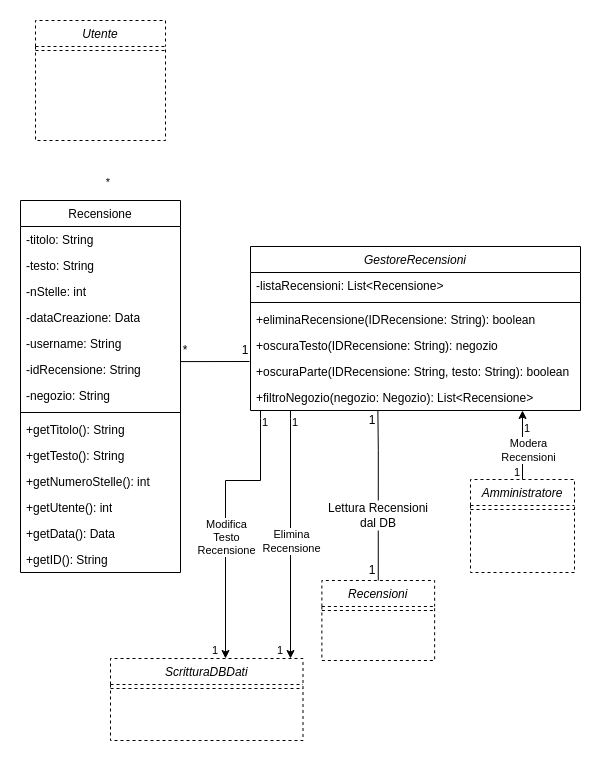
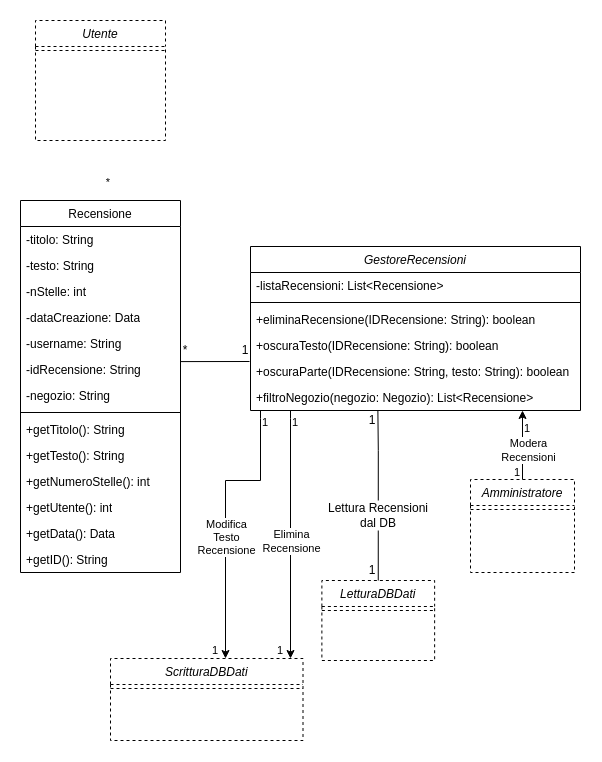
  <mxCell id="0" />
  <mxCell id="1" parent="0" />
  <mxCell id="2" value="Amministratore" style="swimlane;fontStyle=2;align=center;verticalAlign=top;childLayout=stackLayout;horizontal=1;startSize=26;horizontalStack=0;resizeParent=1;resizeLast=0;collapsible=1;marginBottom=0;rounded=0;shadow=0;strokeWidth=1;dashed=1;" parent="1" vertex="1"><mxGeometry x="470" y="479" width="104" height="93" as="geometry"><mxRectangle x="960" y="120" width="160" height="26" as="alternateBounds" /></mxGeometry></mxCell>
  <mxCell id="3" value="" style="line;html=1;strokeWidth=1;align=left;verticalAlign=middle;spacingTop=-1;spacingLeft=3;spacingRight=3;rotatable=0;labelPosition=right;points=[];portConstraint=eastwest;dashed=1;" parent="2" vertex="1"><mxGeometry y="26" width="104" height="8" as="geometry" /></mxCell>
  <mxCell id="4" value="Recensione" style="swimlane;fontStyle=0;align=center;verticalAlign=top;childLayout=stackLayout;horizontal=1;startSize=26;horizontalStack=0;resizeParent=1;resizeLast=0;collapsible=1;marginBottom=0;rounded=0;shadow=0;strokeWidth=1;" parent="1" vertex="1"><mxGeometry x="20" y="200" width="160" height="372" as="geometry"><mxRectangle x="340" y="380" width="170" height="26" as="alternateBounds" /></mxGeometry></mxCell>
  <mxCell id="5" value="-titolo: String" style="text;align=left;verticalAlign=top;spacingLeft=4;spacingRight=4;overflow=hidden;rotatable=0;points=[[0,0.5],[1,0.5]];portConstraint=eastwest;" parent="4" vertex="1"><mxGeometry y="26" width="160" height="26" as="geometry" /></mxCell>
  <mxCell id="6" value="-testo: String" style="text;strokeColor=none;fillColor=none;align=left;verticalAlign=top;spacingLeft=4;spacingRight=4;overflow=hidden;rotatable=0;points=[[0,0.5],[1,0.5]];portConstraint=eastwest;whiteSpace=wrap;html=1;" parent="4" vertex="1"><mxGeometry y="52" width="160" height="26" as="geometry" /></mxCell>
  <mxCell id="7" value="-nStelle: int" style="text;strokeColor=none;fillColor=none;align=left;verticalAlign=top;spacingLeft=4;spacingRight=4;overflow=hidden;rotatable=0;points=[[0,0.5],[1,0.5]];portConstraint=eastwest;whiteSpace=wrap;html=1;" parent="4" vertex="1"><mxGeometry y="78" width="160" height="26" as="geometry" /></mxCell>
  <mxCell id="8" value="-dataCreazione: Data" style="text;strokeColor=none;fillColor=none;align=left;verticalAlign=top;spacingLeft=4;spacingRight=4;overflow=hidden;rotatable=0;points=[[0,0.5],[1,0.5]];portConstraint=eastwest;whiteSpace=wrap;html=1;" parent="4" vertex="1"><mxGeometry y="104" width="160" height="26" as="geometry" /></mxCell>
  <mxCell id="9" value="-username: String" style="text;strokeColor=none;fillColor=none;align=left;verticalAlign=top;spacingLeft=4;spacingRight=4;overflow=hidden;rotatable=0;points=[[0,0.5],[1,0.5]];portConstraint=eastwest;whiteSpace=wrap;html=1;" parent="4" vertex="1"><mxGeometry y="130" width="160" height="26" as="geometry" /></mxCell>
  <mxCell id="10" value="-idRecensione: String" style="text;strokeColor=none;fillColor=none;align=left;verticalAlign=top;spacingLeft=4;spacingRight=4;overflow=hidden;rotatable=0;points=[[0,0.5],[1,0.5]];portConstraint=eastwest;whiteSpace=wrap;html=1;" parent="4" vertex="1"><mxGeometry y="156" width="160" height="26" as="geometry" /></mxCell>
  <mxCell id="11" value="-negozio: String" style="text;strokeColor=none;fillColor=none;align=left;verticalAlign=top;spacingLeft=4;spacingRight=4;overflow=hidden;rotatable=0;points=[[0,0.5],[1,0.5]];portConstraint=eastwest;whiteSpace=wrap;html=1;" parent="4" vertex="1"><mxGeometry y="182" width="160" height="26" as="geometry" /></mxCell>
  <mxCell id="12" value="" style="line;html=1;strokeWidth=1;align=left;verticalAlign=middle;spacingTop=-1;spacingLeft=3;spacingRight=3;rotatable=0;labelPosition=right;points=[];portConstraint=eastwest;" parent="4" vertex="1"><mxGeometry y="208" width="160" height="8" as="geometry" /></mxCell>
  <mxCell id="13" value="+getTitolo(): String" style="text;strokeColor=none;fillColor=none;align=left;verticalAlign=top;spacingLeft=4;spacingRight=4;overflow=hidden;rotatable=0;points=[[0,0.5],[1,0.5]];portConstraint=eastwest;whiteSpace=wrap;html=1;" parent="4" vertex="1"><mxGeometry y="216" width="160" height="26" as="geometry" /></mxCell>
  <mxCell id="14" value="+getTesto(): String" style="text;strokeColor=none;fillColor=none;align=left;verticalAlign=top;spacingLeft=4;spacingRight=4;overflow=hidden;rotatable=0;points=[[0,0.5],[1,0.5]];portConstraint=eastwest;whiteSpace=wrap;html=1;" parent="4" vertex="1"><mxGeometry y="242" width="160" height="26" as="geometry" /></mxCell>
  <mxCell id="15" value="+getNumeroStelle(): int" style="text;strokeColor=none;fillColor=none;align=left;verticalAlign=top;spacingLeft=4;spacingRight=4;overflow=hidden;rotatable=0;points=[[0,0.5],[1,0.5]];portConstraint=eastwest;whiteSpace=wrap;html=1;" parent="4" vertex="1"><mxGeometry y="268" width="160" height="26" as="geometry" /></mxCell>
  <mxCell id="16" value="+getUtente(): int" style="text;strokeColor=none;fillColor=none;align=left;verticalAlign=top;spacingLeft=4;spacingRight=4;overflow=hidden;rotatable=0;points=[[0,0.5],[1,0.5]];portConstraint=eastwest;whiteSpace=wrap;html=1;" parent="4" vertex="1"><mxGeometry y="294" width="160" height="26" as="geometry" /></mxCell>
  <mxCell id="17" value="+getData(): Data" style="text;strokeColor=none;fillColor=none;align=left;verticalAlign=top;spacingLeft=4;spacingRight=4;overflow=hidden;rotatable=0;points=[[0,0.5],[1,0.5]];portConstraint=eastwest;whiteSpace=wrap;html=1;" parent="4" vertex="1"><mxGeometry y="320" width="160" height="26" as="geometry" /></mxCell>
  <mxCell id="18" value="+getID(): String" style="text;strokeColor=none;fillColor=none;align=left;verticalAlign=top;spacingLeft=4;spacingRight=4;overflow=hidden;rotatable=0;points=[[0,0.5],[1,0.5]];portConstraint=eastwest;whiteSpace=wrap;html=1;" parent="4" vertex="1"><mxGeometry y="346" width="160" height="26" as="geometry" /></mxCell>
  <mxCell id="19" value="ScritturaDBDati" style="swimlane;fontStyle=2;align=center;verticalAlign=top;childLayout=stackLayout;horizontal=1;startSize=26;horizontalStack=0;resizeParent=1;resizeLast=0;collapsible=1;marginBottom=0;rounded=0;shadow=0;strokeWidth=1;dashed=1;" parent="1" vertex="1"><mxGeometry x="110" y="658" width="192.5" height="82" as="geometry"><mxRectangle x="960" y="120" width="160" height="26" as="alternateBounds" /></mxGeometry></mxCell>
  <mxCell id="20" value="" style="line;html=1;strokeWidth=1;align=left;verticalAlign=middle;spacingTop=-1;spacingLeft=3;spacingRight=3;rotatable=0;labelPosition=right;points=[];portConstraint=eastwest;dashed=1;" parent="19" vertex="1"><mxGeometry y="26" width="192.5" height="8" as="geometry" /></mxCell>
  <mxCell id="21" value="*" style="edgeLabel;resizable=0;html=1;align=right;verticalAlign=bottom;" parent="1" connectable="0" vertex="1"><mxGeometry x="110" y="190.333" as="geometry" /></mxCell>
  <mxCell id="22" value="GestoreRecensioni" style="swimlane;fontStyle=2;align=center;verticalAlign=top;childLayout=stackLayout;horizontal=1;startSize=26;horizontalStack=0;resizeParent=1;resizeLast=0;collapsible=1;marginBottom=0;rounded=0;shadow=0;strokeWidth=1;" parent="1" vertex="1"><mxGeometry x="250" y="246" width="330" height="164" as="geometry"><mxRectangle x="860" y="-150" width="160" height="26" as="alternateBounds" /></mxGeometry></mxCell>
  <mxCell id="23" value="-listaRecensioni: List&lt;Recensione&gt;" style="text;align=left;verticalAlign=top;spacingLeft=4;spacingRight=4;overflow=hidden;rotatable=0;points=[[0,0.5],[1,0.5]];portConstraint=eastwest;" parent="22" vertex="1"><mxGeometry y="26" width="330" height="26" as="geometry" /></mxCell>
  <mxCell id="24" value="" style="line;html=1;strokeWidth=1;align=left;verticalAlign=middle;spacingTop=-1;spacingLeft=3;spacingRight=3;rotatable=0;labelPosition=right;points=[];portConstraint=eastwest;" parent="22" vertex="1"><mxGeometry y="52" width="330" height="8" as="geometry" /></mxCell>
  <mxCell id="25" value="+eliminaRecensione(IDRecensione: String): boolean" style="text;align=left;verticalAlign=top;spacingLeft=4;spacingRight=4;overflow=hidden;rotatable=0;points=[[0,0.5],[1,0.5]];portConstraint=eastwest;" parent="22" vertex="1"><mxGeometry y="60" width="330" height="26" as="geometry" /></mxCell>
- <mxCell id="26" value="+oscuraTesto(IDRecensione: String): negozio" style="text;align=left;verticalAlign=top;spacingLeft=4;spacingRight=4;overflow=hidden;rotatable=0;points=[[0,0.5],[1,0.5]];portConstraint=eastwest;" parent="22" vertex="1"><mxGeometry y="86" width="330" height="26" as="geometry" /></mxCell>
+ <mxCell id="26" value="+oscuraTesto(IDRecensione: String): boolean" style="text;align=left;verticalAlign=top;spacingLeft=4;spacingRight=4;overflow=hidden;rotatable=0;points=[[0,0.5],[1,0.5]];portConstraint=eastwest;" parent="22" vertex="1"><mxGeometry y="86" width="330" height="26" as="geometry" /></mxCell>
  <mxCell id="27" value="+oscuraParte(IDRecensione: String, testo: String): boolean" style="text;align=left;verticalAlign=top;spacingLeft=4;spacingRight=4;overflow=hidden;rotatable=0;points=[[0,0.5],[1,0.5]];portConstraint=eastwest;" parent="22" vertex="1"><mxGeometry y="112" width="330" height="26" as="geometry" /></mxCell>
  <mxCell id="28" value="+filtroNegozio(negozio: Negozio): List&lt;Recensione&gt;" style="text;align=left;verticalAlign=top;spacingLeft=4;spacingRight=4;overflow=hidden;rotatable=0;points=[[0,0.5],[1,0.5]];portConstraint=eastwest;" vertex="1" parent="22"><mxGeometry y="138" width="330" height="26" as="geometry" /></mxCell>
  <mxCell id="29" value="" style="endArrow=none;html=1;exitX=1.003;exitY=0.196;exitDx=0;exitDy=0;exitPerimeter=0;" parent="1" source="10" edge="1"><mxGeometry width="50" height="50" relative="1" as="geometry"><mxPoint x="230" y="1070" as="sourcePoint" /><mxPoint x="249" y="361" as="targetPoint" /></mxGeometry></mxCell>
  <mxCell id="30" value="*" style="text;html=1;strokeColor=none;fillColor=none;align=center;verticalAlign=middle;whiteSpace=wrap;rounded=0;" parent="1" vertex="1"><mxGeometry x="180" y="340" width="10" height="20" as="geometry" /></mxCell>
  <mxCell id="31" value="1" style="text;html=1;strokeColor=none;fillColor=none;align=center;verticalAlign=middle;whiteSpace=wrap;rounded=0;" parent="1" vertex="1"><mxGeometry x="240" y="340" width="10" height="20" as="geometry" /></mxCell>
  <mxCell id="32" value="" style="endArrow=classic;html=1;exitX=0.5;exitY=0;exitDx=0;exitDy=0;" parent="1" source="2" edge="1"><mxGeometry relative="1" as="geometry"><mxPoint x="654.89" y="297.312" as="sourcePoint" /><mxPoint x="522" y="410" as="targetPoint" /></mxGeometry></mxCell>
  <mxCell id="33" value="Modera&lt;br&gt;Recensioni" style="edgeLabel;resizable=0;html=1;align=center;verticalAlign=middle;" parent="32" connectable="0" vertex="1"><mxGeometry relative="1" as="geometry"><mxPoint x="5" y="5" as="offset" /></mxGeometry></mxCell>
  <mxCell id="34" value="1" style="edgeLabel;resizable=0;html=1;align=left;verticalAlign=bottom;" parent="32" connectable="0" vertex="1"><mxGeometry x="-1" relative="1" as="geometry"><mxPoint x="-10" y="1" as="offset" /></mxGeometry></mxCell>
  <mxCell id="35" value="1" style="edgeLabel;resizable=0;html=1;align=right;verticalAlign=bottom;" parent="32" connectable="0" vertex="1"><mxGeometry x="1" relative="1" as="geometry"><mxPoint x="8" y="26" as="offset" /></mxGeometry></mxCell>
  <mxCell id="36" value="1" style="text;html=1;strokeColor=none;fillColor=none;align=center;verticalAlign=middle;whiteSpace=wrap;rounded=0;" parent="1" vertex="1"><mxGeometry x="367.38" y="410" width="10" height="20" as="geometry" /></mxCell>
  <mxCell id="37" value="" style="endArrow=classic;html=1;edgeStyle=orthogonalEdgeStyle;rounded=0;" parent="1" edge="1"><mxGeometry relative="1" as="geometry"><mxPoint x="260" y="410" as="sourcePoint" /><mxPoint x="225" y="658" as="targetPoint" /><Array as="points"><mxPoint x="260" y="418" /><mxPoint x="260" y="480" /><mxPoint x="225" y="480" /></Array></mxGeometry></mxCell>
  <mxCell id="38" value="Modifica&lt;br&gt;Testo&lt;br&gt;Recensione" style="edgeLabel;resizable=0;html=1;align=center;verticalAlign=middle;" parent="37" connectable="0" vertex="1"><mxGeometry relative="1" as="geometry"><mxPoint y="19" as="offset" /></mxGeometry></mxCell>
  <mxCell id="39" value="1" style="edgeLabel;resizable=0;html=1;align=left;verticalAlign=bottom;" parent="37" connectable="0" vertex="1"><mxGeometry x="-1" relative="1" as="geometry"><mxPoint y="20" as="offset" /></mxGeometry></mxCell>
  <mxCell id="40" value="1" style="edgeLabel;resizable=0;html=1;align=right;verticalAlign=bottom;" parent="37" connectable="0" vertex="1"><mxGeometry x="1" relative="1" as="geometry"><mxPoint x="-7" as="offset" /></mxGeometry></mxCell>
  <mxCell id="41" value="" style="endArrow=classic;html=1;edgeStyle=orthogonalEdgeStyle;rounded=0;" parent="1" edge="1"><mxGeometry relative="1" as="geometry"><mxPoint x="290" y="410" as="sourcePoint" /><mxPoint x="290" y="658" as="targetPoint" /><Array as="points"><mxPoint x="290" y="418" /><mxPoint x="290" y="418" /></Array></mxGeometry></mxCell>
  <mxCell id="42" value="Elimina&lt;br&gt;Recensione" style="edgeLabel;resizable=0;html=1;align=center;verticalAlign=middle;" parent="41" connectable="0" vertex="1"><mxGeometry relative="1" as="geometry"><mxPoint y="6" as="offset" /></mxGeometry></mxCell>
  <mxCell id="43" value="1" style="edgeLabel;resizable=0;html=1;align=left;verticalAlign=bottom;" parent="41" connectable="0" vertex="1"><mxGeometry x="-1" relative="1" as="geometry"><mxPoint y="20" as="offset" /></mxGeometry></mxCell>
  <mxCell id="44" value="1" style="edgeLabel;resizable=0;html=1;align=right;verticalAlign=bottom;" parent="41" connectable="0" vertex="1"><mxGeometry x="1" relative="1" as="geometry"><mxPoint x="-7" as="offset" /></mxGeometry></mxCell>
- <mxCell id="45" value="Recensioni" style="swimlane;fontStyle=2;align=center;verticalAlign=top;childLayout=stackLayout;horizontal=1;startSize=26;horizontalStack=0;resizeParent=1;resizeLast=0;collapsible=1;marginBottom=0;rounded=0;shadow=0;strokeWidth=1;dashed=1;" parent="1" vertex="1"><mxGeometry x="321.38" y="580" width="112.75" height="80" as="geometry"><mxRectangle x="-140" y="400" width="160" height="26" as="alternateBounds" /></mxGeometry></mxCell>
+ <mxCell id="45" value="LetturaDBDati" style="swimlane;fontStyle=2;align=center;verticalAlign=top;childLayout=stackLayout;horizontal=1;startSize=26;horizontalStack=0;resizeParent=1;resizeLast=0;collapsible=1;marginBottom=0;rounded=0;shadow=0;strokeWidth=1;dashed=1;" parent="1" vertex="1"><mxGeometry x="321.38" y="580" width="112.75" height="80" as="geometry"><mxRectangle x="-140" y="400" width="160" height="26" as="alternateBounds" /></mxGeometry></mxCell>
  <mxCell id="46" value="" style="line;html=1;strokeWidth=1;align=left;verticalAlign=middle;spacingTop=-1;spacingLeft=3;spacingRight=3;rotatable=0;labelPosition=right;points=[];portConstraint=eastwest;dashed=1;" parent="45" vertex="1"><mxGeometry y="26" width="112.75" height="8" as="geometry" /></mxCell>
  <mxCell id="47" value="Utente" style="swimlane;fontStyle=2;align=center;verticalAlign=top;childLayout=stackLayout;horizontal=1;startSize=26;horizontalStack=0;resizeParent=1;resizeLast=0;collapsible=1;marginBottom=0;rounded=0;shadow=0;strokeWidth=1;dashed=1;" parent="1" vertex="1"><mxGeometry x="35" y="20" width="130" height="120" as="geometry"><mxRectangle x="585" y="-480" width="160" height="26" as="alternateBounds" /></mxGeometry></mxCell>
  <mxCell id="48" value="" style="line;html=1;strokeWidth=1;align=left;verticalAlign=middle;spacingTop=-1;spacingLeft=3;spacingRight=3;rotatable=0;labelPosition=right;points=[];portConstraint=eastwest;dashed=1;" parent="47" vertex="1"><mxGeometry y="26" width="130" height="8" as="geometry" /></mxCell>
  <mxCell id="49" value="" style="endArrow=none;html=1;exitX=0.5;exitY=0;exitDx=0;exitDy=0;edgeStyle=orthogonalEdgeStyle;rounded=0;" parent="1" source="45" edge="1"><mxGeometry width="50" height="50" relative="1" as="geometry"><mxPoint x="347.38" y="480" as="sourcePoint" /><mxPoint x="377.38" y="410" as="targetPoint" /><Array as="points"><mxPoint x="377.38" y="450" /><mxPoint x="377.38" y="450" /></Array></mxGeometry></mxCell>
  <mxCell id="50" value="Lettura Recensioni dal DB" style="text;html=1;strokeColor=none;align=center;verticalAlign=middle;whiteSpace=wrap;rounded=0;fillColor=#ffffff;" parent="1" vertex="1"><mxGeometry x="320" y="500" width="115.5" height="30" as="geometry" /></mxCell>
  <mxCell id="51" value="1" style="text;html=1;strokeColor=none;fillColor=none;align=center;verticalAlign=middle;whiteSpace=wrap;rounded=0;" parent="1" vertex="1"><mxGeometry x="367.38" y="560" width="10" height="20" as="geometry" /></mxCell>
